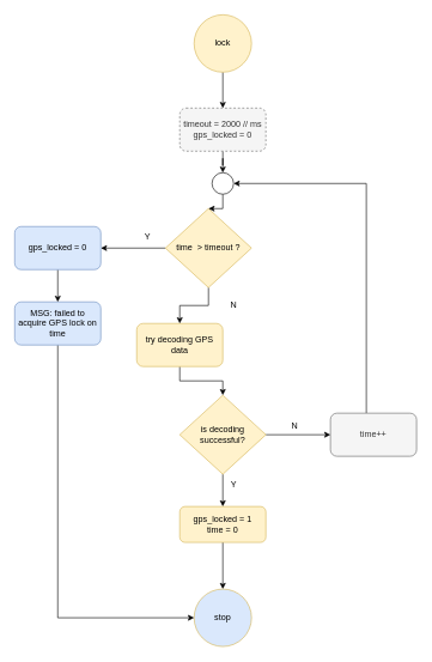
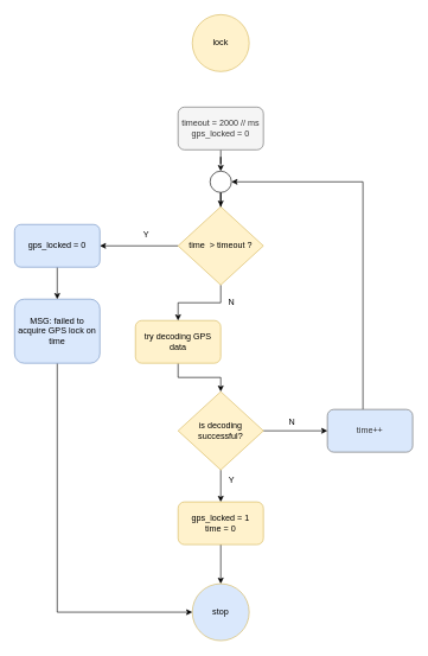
  <mxCell id="0" />
  <mxCell id="1" parent="0" />
- <mxCell id="2" value="" style="edgeStyle=orthogonalEdgeStyle;rounded=0;orthogonalLoop=1;jettySize=auto;html=1;" edge="1" parent="1" source="3" target="5"><mxGeometry relative="1" as="geometry" /></mxCell>
  <mxCell id="3" value="lock" style="ellipse;whiteSpace=wrap;html=1;aspect=fixed;fillColor=#fff2cc;strokeColor=#d6b656;" vertex="1" parent="1"><mxGeometry x="270" y="20" width="80" height="80" as="geometry" /></mxCell>
  <mxCell id="4" value="" style="edgeStyle=orthogonalEdgeStyle;rounded=0;orthogonalLoop=1;jettySize=auto;html=1;" edge="1" parent="1" source="5" target="23"><mxGeometry relative="1" as="geometry" /></mxCell>
- <mxCell id="5" value="timeout = 2000 // ms&lt;br&gt;gps_locked = 0" style="rounded=1;whiteSpace=wrap;html=1;fillColor=#f5f5f5;fontColor=#333333;strokeColor=#666666;dashed=1;" vertex="1" parent="1"><mxGeometry x="250" y="150" width="120" height="60" as="geometry" /></mxCell>
+ <mxCell id="5" value="timeout = 2000 // ms&lt;br&gt;gps_locked = 0" style="rounded=1;whiteSpace=wrap;html=1;fillColor=#f5f5f5;fontColor=#333333;strokeColor=#666666;" vertex="1" parent="1"><mxGeometry x="250" y="150" width="120" height="60" as="geometry" /></mxCell>
  <mxCell id="6" value="" style="edgeStyle=orthogonalEdgeStyle;rounded=0;orthogonalLoop=1;jettySize=auto;html=1;" edge="1" parent="1" source="7" target="10"><mxGeometry relative="1" as="geometry" /></mxCell>
  <mxCell id="7" value="try decoding GPS data" style="rounded=1;whiteSpace=wrap;html=1;fillColor=#fff2cc;strokeColor=#d6b656;" vertex="1" parent="1"><mxGeometry x="190" y="450" width="120" height="60" as="geometry" /></mxCell>
  <mxCell id="8" value="" style="edgeStyle=orthogonalEdgeStyle;rounded=0;orthogonalLoop=1;jettySize=auto;html=1;" edge="1" parent="1" source="10" target="14"><mxGeometry relative="1" as="geometry" /></mxCell>
  <mxCell id="9" value="" style="edgeStyle=orthogonalEdgeStyle;rounded=0;orthogonalLoop=1;jettySize=auto;html=1;" edge="1" parent="1" source="10" target="12"><mxGeometry relative="1" as="geometry" /></mxCell>
  <mxCell id="10" value="is decoding successful?" style="rhombus;whiteSpace=wrap;html=1;fillColor=#fff2cc;strokeColor=#d6b656;" vertex="1" parent="1"><mxGeometry x="250" y="550" width="120" height="110" as="geometry" /></mxCell>
  <mxCell id="11" value="" style="edgeStyle=orthogonalEdgeStyle;rounded=0;orthogonalLoop=1;jettySize=auto;html=1;" edge="1" parent="1" source="12" target="20"><mxGeometry relative="1" as="geometry" /></mxCell>
- <mxCell id="12" value="gps_locked = 1&lt;br&gt;time = 0" style="rounded=1;whiteSpace=wrap;html=1;fillColor=#fff2cc;strokeColor=#d6b656;" vertex="1" parent="1"><mxGeometry x="250" y="705" width="120" height="50" as="geometry" /></mxCell>
+ <mxCell id="12" value="gps_locked = 1&lt;br&gt;time = 0" style="rounded=1;whiteSpace=wrap;html=1;fillColor=#fff2cc;strokeColor=#d6b656;" vertex="1" parent="1"><mxGeometry x="250" y="705" width="120" height="60" as="geometry" /></mxCell>
  <mxCell id="13" style="edgeStyle=orthogonalEdgeStyle;rounded=0;orthogonalLoop=1;jettySize=auto;html=1;entryX=1;entryY=0.5;entryDx=0;entryDy=0;" edge="1" parent="1" source="14" target="23"><mxGeometry relative="1" as="geometry"><Array as="points"><mxPoint x="510" y="255" /></Array></mxGeometry></mxCell>
- <mxCell id="14" value="time++" style="rounded=1;whiteSpace=wrap;html=1;fillColor=#f5f5f5;fontColor=#333333;strokeColor=#666666;" vertex="1" parent="1"><mxGeometry x="460" y="575" width="120" height="60" as="geometry" /></mxCell>
+ <mxCell id="14" value="time++" style="rounded=1;whiteSpace=wrap;html=1;fillColor=#dae8fc;fontColor=#333333;strokeColor=#666666;" vertex="1" parent="1"><mxGeometry x="460" y="575" width="120" height="60" as="geometry" /></mxCell>
  <mxCell id="15" value="" style="edgeStyle=orthogonalEdgeStyle;rounded=0;orthogonalLoop=1;jettySize=auto;html=1;" edge="1" parent="1" source="17" target="7"><mxGeometry relative="1" as="geometry" /></mxCell>
  <mxCell id="16" value="" style="edgeStyle=orthogonalEdgeStyle;rounded=0;orthogonalLoop=1;jettySize=auto;html=1;" edge="1" parent="1" source="17" target="27"><mxGeometry relative="1" as="geometry" /></mxCell>
- <mxCell id="17" value="time&amp;nbsp; &amp;gt; timeout ?" style="rhombus;whiteSpace=wrap;html=1;fillColor=#fff2cc;strokeColor=#d6b656;" vertex="1" parent="1"><mxGeometry x="230" y="290" width="120" height="110" as="geometry" /></mxCell>
+ <mxCell id="17" value="time&amp;nbsp; &amp;gt; timeout ?" style="rhombus;whiteSpace=wrap;html=1;fillColor=#fff2cc;strokeColor=#d6b656;" vertex="1" parent="1"><mxGeometry x="250" y="290" width="120" height="110" as="geometry" /></mxCell>
  <mxCell id="18" value="N" style="text;html=1;align=center;verticalAlign=middle;resizable=0;points=[];autosize=1;strokeColor=none;fillColor=none;" vertex="1" parent="1"><mxGeometry x="395" y="578" width="30" height="30" as="geometry" /></mxCell>
  <mxCell id="19" value="Y" style="text;html=1;align=center;verticalAlign=middle;resizable=0;points=[];autosize=1;strokeColor=none;fillColor=none;" vertex="1" parent="1"><mxGeometry x="310" y="660" width="30" height="30" as="geometry" /></mxCell>
  <mxCell id="20" value="stop" style="ellipse;whiteSpace=wrap;html=1;aspect=fixed;fillColor=#dae8fc;strokeColor=#d6b656;" vertex="1" parent="1"><mxGeometry x="270" y="820" width="80" height="80" as="geometry" /></mxCell>
  <mxCell id="21" value="N" style="text;html=1;align=center;verticalAlign=middle;resizable=0;points=[];autosize=1;strokeColor=none;fillColor=none;" vertex="1" parent="1"><mxGeometry x="310" y="410" width="30" height="30" as="geometry" /></mxCell>
  <mxCell id="22" value="" style="edgeStyle=orthogonalEdgeStyle;rounded=0;orthogonalLoop=1;jettySize=auto;html=1;" edge="1" parent="1" source="23" target="17"><mxGeometry relative="1" as="geometry" /></mxCell>
  <mxCell id="23" value="" style="ellipse;whiteSpace=wrap;html=1;aspect=fixed;" vertex="1" parent="1"><mxGeometry x="295" y="240" width="30" height="30" as="geometry" /></mxCell>
  <mxCell id="24" style="edgeStyle=orthogonalEdgeStyle;rounded=0;orthogonalLoop=1;jettySize=auto;html=1;entryX=0;entryY=0.5;entryDx=0;entryDy=0;" edge="1" parent="1" source="25" target="20"><mxGeometry relative="1" as="geometry"><Array as="points"><mxPoint x="80" y="860" /></Array></mxGeometry></mxCell>
- <mxCell id="25" value="MSG: failed to acquire GPS lock on time" style="rounded=1;whiteSpace=wrap;html=1;fillColor=#dae8fc;strokeColor=#6c8ebf;" vertex="1" parent="1"><mxGeometry x="20" y="420" width="120" height="60" as="geometry" /></mxCell>
+ <mxCell id="25" value="MSG: failed to acquire GPS lock on time" style="rounded=1;whiteSpace=wrap;html=1;fillColor=#dae8fc;strokeColor=#6c8ebf;" vertex="1" parent="1"><mxGeometry x="20" y="420" width="120" height="90" as="geometry" /></mxCell>
  <mxCell id="26" value="" style="edgeStyle=orthogonalEdgeStyle;rounded=0;orthogonalLoop=1;jettySize=auto;html=1;" edge="1" parent="1" source="27" target="25"><mxGeometry relative="1" as="geometry" /></mxCell>
  <mxCell id="27" value="gps_locked = 0" style="rounded=1;whiteSpace=wrap;html=1;fillColor=#dae8fc;strokeColor=#6c8ebf;" vertex="1" parent="1"><mxGeometry x="20" y="315" width="120" height="60" as="geometry" /></mxCell>
  <mxCell id="28" value="Y" style="text;html=1;align=center;verticalAlign=middle;resizable=0;points=[];autosize=1;strokeColor=none;fillColor=none;" vertex="1" parent="1"><mxGeometry x="190" y="315" width="30" height="30" as="geometry" /></mxCell>
